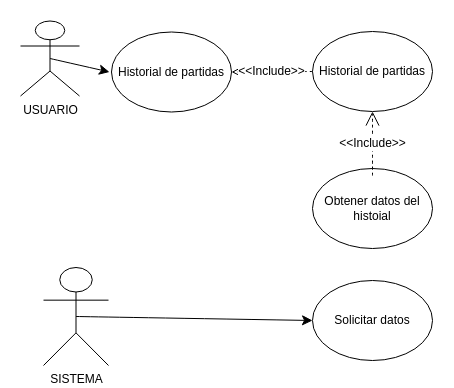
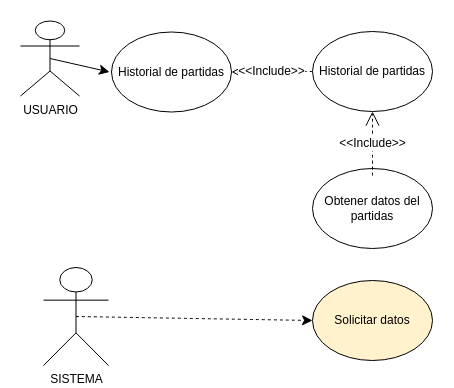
  <mxCell id="0" />
  <mxCell id="1" parent="0" />
  <mxCell id="2" value="USUARIO" style="shape=umlActor;verticalLabelPosition=bottom;verticalAlign=top;html=1;outlineConnect=0;" vertex="1" parent="1"><mxGeometry x="20" y="20.5" width="59" height="75" as="geometry" /></mxCell>
  <mxCell id="3" style="edgeStyle=none;curved=1;rounded=0;orthogonalLoop=1;jettySize=auto;html=1;exitX=0.5;exitY=0.5;exitDx=0;exitDy=0;exitPerimeter=0;fontSize=12;startSize=8;endSize=8;" edge="1" parent="1" source="2"><mxGeometry relative="1" as="geometry"><mxPoint x="109" y="71.5" as="targetPoint" /></mxGeometry></mxCell>
  <mxCell id="4" value="Historial de partidas" style="ellipse;whiteSpace=wrap;html=1;" vertex="1" parent="1"><mxGeometry x="111" y="31.5" width="120" height="80" as="geometry" /></mxCell>
  <mxCell id="5" value="Historial de partidas" style="ellipse;whiteSpace=wrap;html=1;" vertex="1" parent="1"><mxGeometry x="312" y="31" width="120" height="80" as="geometry" /></mxCell>
- <mxCell id="6" value="Obtener datos del histoial" style="ellipse;whiteSpace=wrap;html=1;" vertex="1" parent="1"><mxGeometry x="312" y="168" width="120" height="80" as="geometry" /></mxCell>
+ <mxCell id="6" value="Obtener datos del partidas" style="ellipse;whiteSpace=wrap;html=1;" vertex="1" parent="1"><mxGeometry x="312" y="168" width="120" height="80" as="geometry" /></mxCell>
  <mxCell id="7" value="SISTEMA" style="shape=umlActor;verticalLabelPosition=bottom;verticalAlign=top;html=1;outlineConnect=0;" vertex="1" parent="1"><mxGeometry x="43" y="267" width="65" height="98" as="geometry" /></mxCell>
- <mxCell id="8" value="" style="endArrow=classic;html=1;rounded=0;fontSize=12;startSize=8;endSize=8;curved=1;exitX=0.5;exitY=0.5;exitDx=0;exitDy=0;exitPerimeter=0;entryX=0;entryY=0.5;entryDx=0;entryDy=0;" edge="1" parent="1" source="7" target="9"><mxGeometry width="50" height="50" relative="1" as="geometry"><mxPoint x="138" y="365" as="sourcePoint" /><mxPoint x="188" y="315" as="targetPoint" /></mxGeometry></mxCell>
- <mxCell id="9" value="Solicitar datos" style="ellipse;whiteSpace=wrap;html=1;" vertex="1" parent="1"><mxGeometry x="312" y="280" width="120" height="80" as="geometry" /></mxCell>
+ <mxCell id="8" value="" style="endArrow=classic;html=1;rounded=0;fontSize=12;startSize=8;endSize=8;curved=1;exitX=0.5;exitY=0.5;exitDx=0;exitDy=0;exitPerimeter=0;entryX=0;entryY=0.5;entryDx=0;entryDy=0;dashed=1;" edge="1" parent="1" source="7" target="9"><mxGeometry width="50" height="50" relative="1" as="geometry"><mxPoint x="138" y="365" as="sourcePoint" /><mxPoint x="188" y="315" as="targetPoint" /></mxGeometry></mxCell>
+ <mxCell id="9" value="Solicitar datos" style="ellipse;whiteSpace=wrap;html=1;fillColor=#fff2cc;" vertex="1" parent="1"><mxGeometry x="312" y="280" width="120" height="80" as="geometry" /></mxCell>
  <mxCell id="10" value="&amp;lt;&amp;lt;Include&amp;gt;&amp;gt;" style="endArrow=open;endSize=12;dashed=1;html=1;rounded=0;fontSize=12;curved=1;entryX=0.5;entryY=1;entryDx=0;entryDy=0;" edge="1" parent="1" target="5"><mxGeometry width="160" relative="1" as="geometry"><mxPoint x="372" y="175" as="sourcePoint" /><mxPoint x="382" y="258" as="targetPoint" /></mxGeometry></mxCell>
  <mxCell id="11" value="&amp;lt;&amp;lt;Include&amp;gt;&amp;gt;" style="endArrow=open;endSize=12;dashed=1;html=1;rounded=0;fontSize=12;curved=1;entryX=1;entryY=0.5;entryDx=0;entryDy=0;" edge="1" parent="1" source="5" target="4"><mxGeometry width="160" relative="1" as="geometry"><mxPoint x="382" y="185" as="sourcePoint" /><mxPoint x="382" y="121" as="targetPoint" /></mxGeometry></mxCell>
